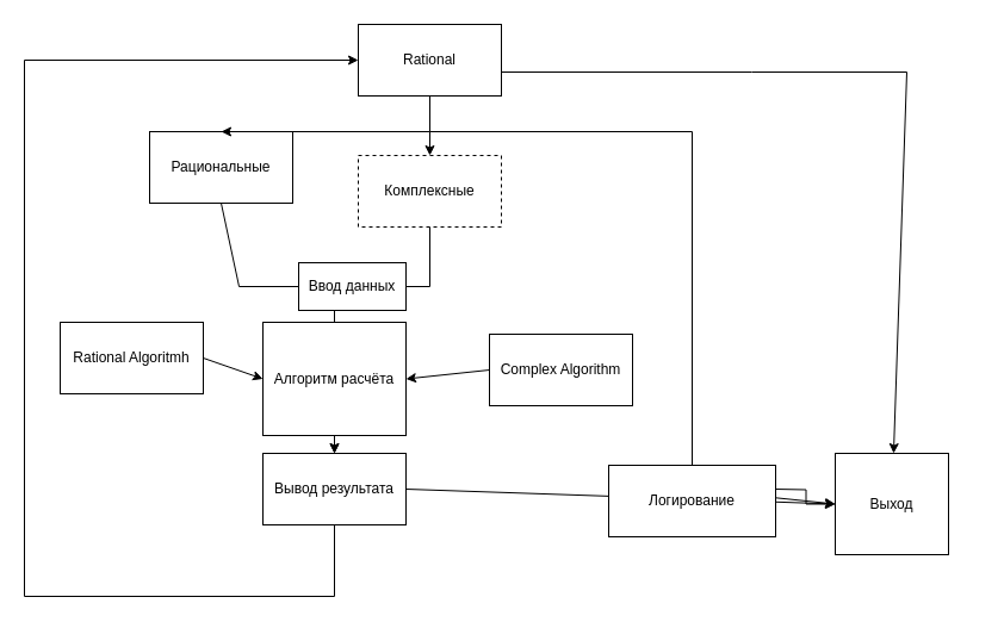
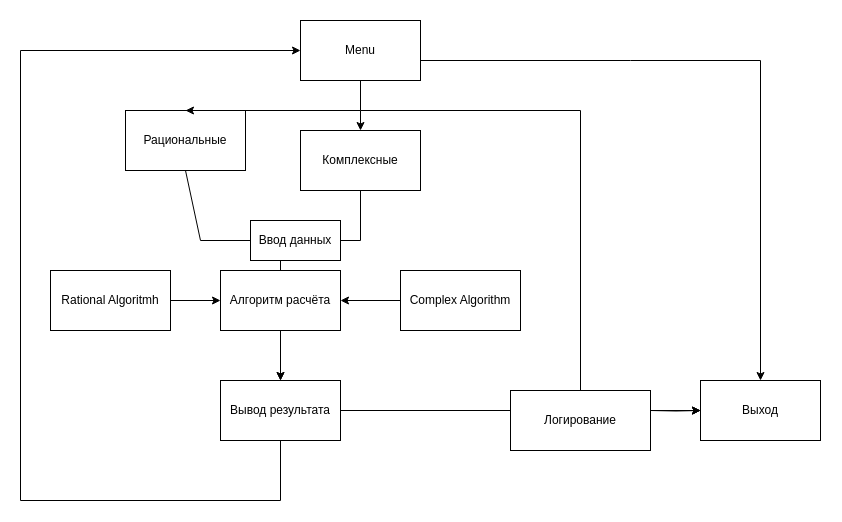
  <mxCell id="0" />
  <mxCell id="1" parent="0" />
- <mxCell id="2" value="Rational" style="rounded=0;whiteSpace=wrap;html=1;" vertex="1" parent="1"><mxGeometry x="300" y="20" width="120" height="60" as="geometry" /></mxCell>
+ <mxCell id="2" value="Menu" style="rounded=0;whiteSpace=wrap;html=1;" vertex="1" parent="1"><mxGeometry x="300" y="20" width="120" height="60" as="geometry" /></mxCell>
  <mxCell id="3" value="Рациональные&lt;br&gt;" style="rounded=0;whiteSpace=wrap;html=1;" vertex="1" parent="1"><mxGeometry x="125" y="110" width="120" height="60" as="geometry" /></mxCell>
- <mxCell id="4" value="Комплексные" style="rounded=0;whiteSpace=wrap;html=1;dashed=1;" vertex="1" parent="1"><mxGeometry x="300" y="130" width="120" height="60" as="geometry" /></mxCell>
+ <mxCell id="4" value="Комплексные" style="rounded=0;whiteSpace=wrap;html=1;" vertex="1" parent="1"><mxGeometry x="300" y="130" width="120" height="60" as="geometry" /></mxCell>
  <mxCell id="5" value="" style="edgeStyle=orthogonalEdgeStyle;rounded=0;orthogonalLoop=1;jettySize=auto;html=1;" edge="1" parent="1" target="9"><mxGeometry relative="1" as="geometry"><mxPoint x="650" y="410" as="sourcePoint" /></mxGeometry></mxCell>
  <mxCell id="6" value="" style="endArrow=classic;html=1;rounded=0;" edge="1" parent="1" target="4"><mxGeometry width="50" height="50" relative="1" as="geometry"><mxPoint x="360" y="110" as="sourcePoint" /><mxPoint x="410" y="60" as="targetPoint" /></mxGeometry></mxCell>
  <mxCell id="7" value="" style="endArrow=classic;html=1;rounded=0;entryX=0.5;entryY=0;entryDx=0;entryDy=0;" edge="1" parent="1" target="3"><mxGeometry width="50" height="50" relative="1" as="geometry"><mxPoint x="360" y="110" as="sourcePoint" /><mxPoint x="410" y="60" as="targetPoint" /><Array as="points"><mxPoint x="200" y="110" /></Array></mxGeometry></mxCell>
  <mxCell id="8" value="" style="endArrow=classic;html=1;rounded=0;entryX=0;entryY=0.5;entryDx=0;entryDy=0;exitX=0.5;exitY=1;exitDx=0;exitDy=0;" edge="1" parent="1" source="2" target="9"><mxGeometry width="50" height="50" relative="1" as="geometry"><mxPoint x="360" y="90" as="sourcePoint" /><mxPoint x="690" y="400" as="targetPoint" /><Array as="points"><mxPoint x="360" y="110" /><mxPoint x="580" y="110" /><mxPoint x="580" y="410" /></Array></mxGeometry></mxCell>
- <mxCell id="9" value="Выход" style="rounded=0;whiteSpace=wrap;html=1;" vertex="1" parent="1"><mxGeometry x="700" y="380" width="95" height="85" as="geometry" /></mxCell>
+ <mxCell id="9" value="Выход" style="rounded=0;whiteSpace=wrap;html=1;" vertex="1" parent="1"><mxGeometry x="700" y="380" width="120" height="60" as="geometry" /></mxCell>
  <mxCell id="10" value="" style="endArrow=classic;html=1;rounded=0;startArrow=none;" edge="1" parent="1" target="9"><mxGeometry width="50" height="50" relative="1" as="geometry"><mxPoint x="630" y="60" as="sourcePoint" /><mxPoint x="470" y="10" as="targetPoint" /><Array as="points"><mxPoint x="760" y="60" /></Array></mxGeometry></mxCell>
  <mxCell id="11" value="Вывод результата" style="rounded=0;whiteSpace=wrap;html=1;" vertex="1" parent="1"><mxGeometry x="220" y="380" width="120" height="60" as="geometry" /></mxCell>
  <mxCell id="12" value="" style="endArrow=classic;html=1;rounded=0;entryX=0.5;entryY=0;entryDx=0;entryDy=0;exitX=0.5;exitY=1;exitDx=0;exitDy=0;" edge="1" parent="1" source="3" target="11"><mxGeometry width="50" height="50" relative="1" as="geometry"><mxPoint x="200" y="200" as="sourcePoint" /><mxPoint x="280" y="280" as="targetPoint" /><Array as="points"><mxPoint x="200" y="240" /><mxPoint x="280" y="240" /></Array></mxGeometry></mxCell>
  <mxCell id="13" value="" style="endArrow=classic;html=1;rounded=0;entryX=0.5;entryY=0;entryDx=0;entryDy=0;exitX=0.5;exitY=1;exitDx=0;exitDy=0;" edge="1" parent="1" source="4" target="11"><mxGeometry width="50" height="50" relative="1" as="geometry"><mxPoint x="350" y="400" as="sourcePoint" /><mxPoint x="400" y="350" as="targetPoint" /><Array as="points"><mxPoint x="360" y="240" /><mxPoint x="280" y="240" /></Array></mxGeometry></mxCell>
- <mxCell id="14" value="Алгоритм расчёта" style="rounded=0;whiteSpace=wrap;html=1;" vertex="1" parent="1"><mxGeometry x="220" y="270" width="120" height="95" as="geometry" /></mxCell>
- <mxCell id="15" value="&lt;span style=&quot;font-size: 12px;&quot;&gt;Complex Algorithm&lt;/span&gt;" style="rounded=0;whiteSpace=wrap;html=1;" vertex="1" parent="1"><mxGeometry x="410" y="280" width="120" height="60" as="geometry" /></mxCell>
+ <mxCell id="14" value="Алгоритм расчёта" style="rounded=0;whiteSpace=wrap;html=1;" vertex="1" parent="1"><mxGeometry x="220" y="270" width="120" height="60" as="geometry" /></mxCell>
+ <mxCell id="15" value="&lt;span style=&quot;font-size: 12px;&quot;&gt;Complex Algorithm&lt;/span&gt;" style="rounded=0;whiteSpace=wrap;html=1;" vertex="1" parent="1"><mxGeometry x="400" y="270" width="120" height="60" as="geometry" /></mxCell>
  <mxCell id="16" value="&lt;span style=&quot;font-size: 12px;&quot;&gt;Rational Algoritmh&lt;/span&gt;" style="rounded=0;whiteSpace=wrap;html=1;" vertex="1" parent="1"><mxGeometry x="50" y="270" width="120" height="60" as="geometry" /></mxCell>
  <mxCell id="17" value="" style="endArrow=classic;html=1;rounded=0;entryX=0;entryY=0.5;entryDx=0;entryDy=0;" edge="1" parent="1" target="14"><mxGeometry width="50" height="50" relative="1" as="geometry"><mxPoint x="170" y="300" as="sourcePoint" /><mxPoint x="220" y="250" as="targetPoint" /></mxGeometry></mxCell>
  <mxCell id="18" value="" style="endArrow=classic;html=1;rounded=0;entryX=1;entryY=0.5;entryDx=0;entryDy=0;exitX=0;exitY=0.5;exitDx=0;exitDy=0;" edge="1" parent="1" source="15" target="14"><mxGeometry width="50" height="50" relative="1" as="geometry"><mxPoint x="350" y="390" as="sourcePoint" /><mxPoint x="400" y="340" as="targetPoint" /></mxGeometry></mxCell>
  <mxCell id="19" value="" style="endArrow=classic;html=1;rounded=0;entryX=0;entryY=0.5;entryDx=0;entryDy=0;exitX=1;exitY=0.5;exitDx=0;exitDy=0;" edge="1" parent="1" source="11" target="9"><mxGeometry width="50" height="50" relative="1" as="geometry"><mxPoint x="350" y="520" as="sourcePoint" /><mxPoint x="510" y="410" as="targetPoint" /><Array as="points" /></mxGeometry></mxCell>
  <mxCell id="20" value="" style="endArrow=none;html=1;rounded=0;" edge="1" parent="1"><mxGeometry width="50" height="50" relative="1" as="geometry"><mxPoint x="420" y="60" as="sourcePoint" /><mxPoint x="630" y="60" as="targetPoint" /><Array as="points" /></mxGeometry></mxCell>
  <mxCell id="21" value="Логирование" style="rounded=0;whiteSpace=wrap;html=1;" vertex="1" parent="1"><mxGeometry x="510" y="390" width="140" height="60" as="geometry" /></mxCell>
  <mxCell id="22" value="" style="endArrow=classic;html=1;rounded=0;entryX=0;entryY=0.5;entryDx=0;entryDy=0;" edge="1" parent="1" target="2"><mxGeometry width="50" height="50" relative="1" as="geometry"><mxPoint x="280" y="440" as="sourcePoint" /><mxPoint x="280" y="520" as="targetPoint" /><Array as="points"><mxPoint x="280" y="500" /><mxPoint x="20" y="500" /><mxPoint x="20" y="50" /></Array></mxGeometry></mxCell>
  <mxCell id="23" value="Ввод данных" style="rounded=0;whiteSpace=wrap;html=1;" vertex="1" parent="1"><mxGeometry x="250" y="220" width="90" height="40" as="geometry" /></mxCell>
